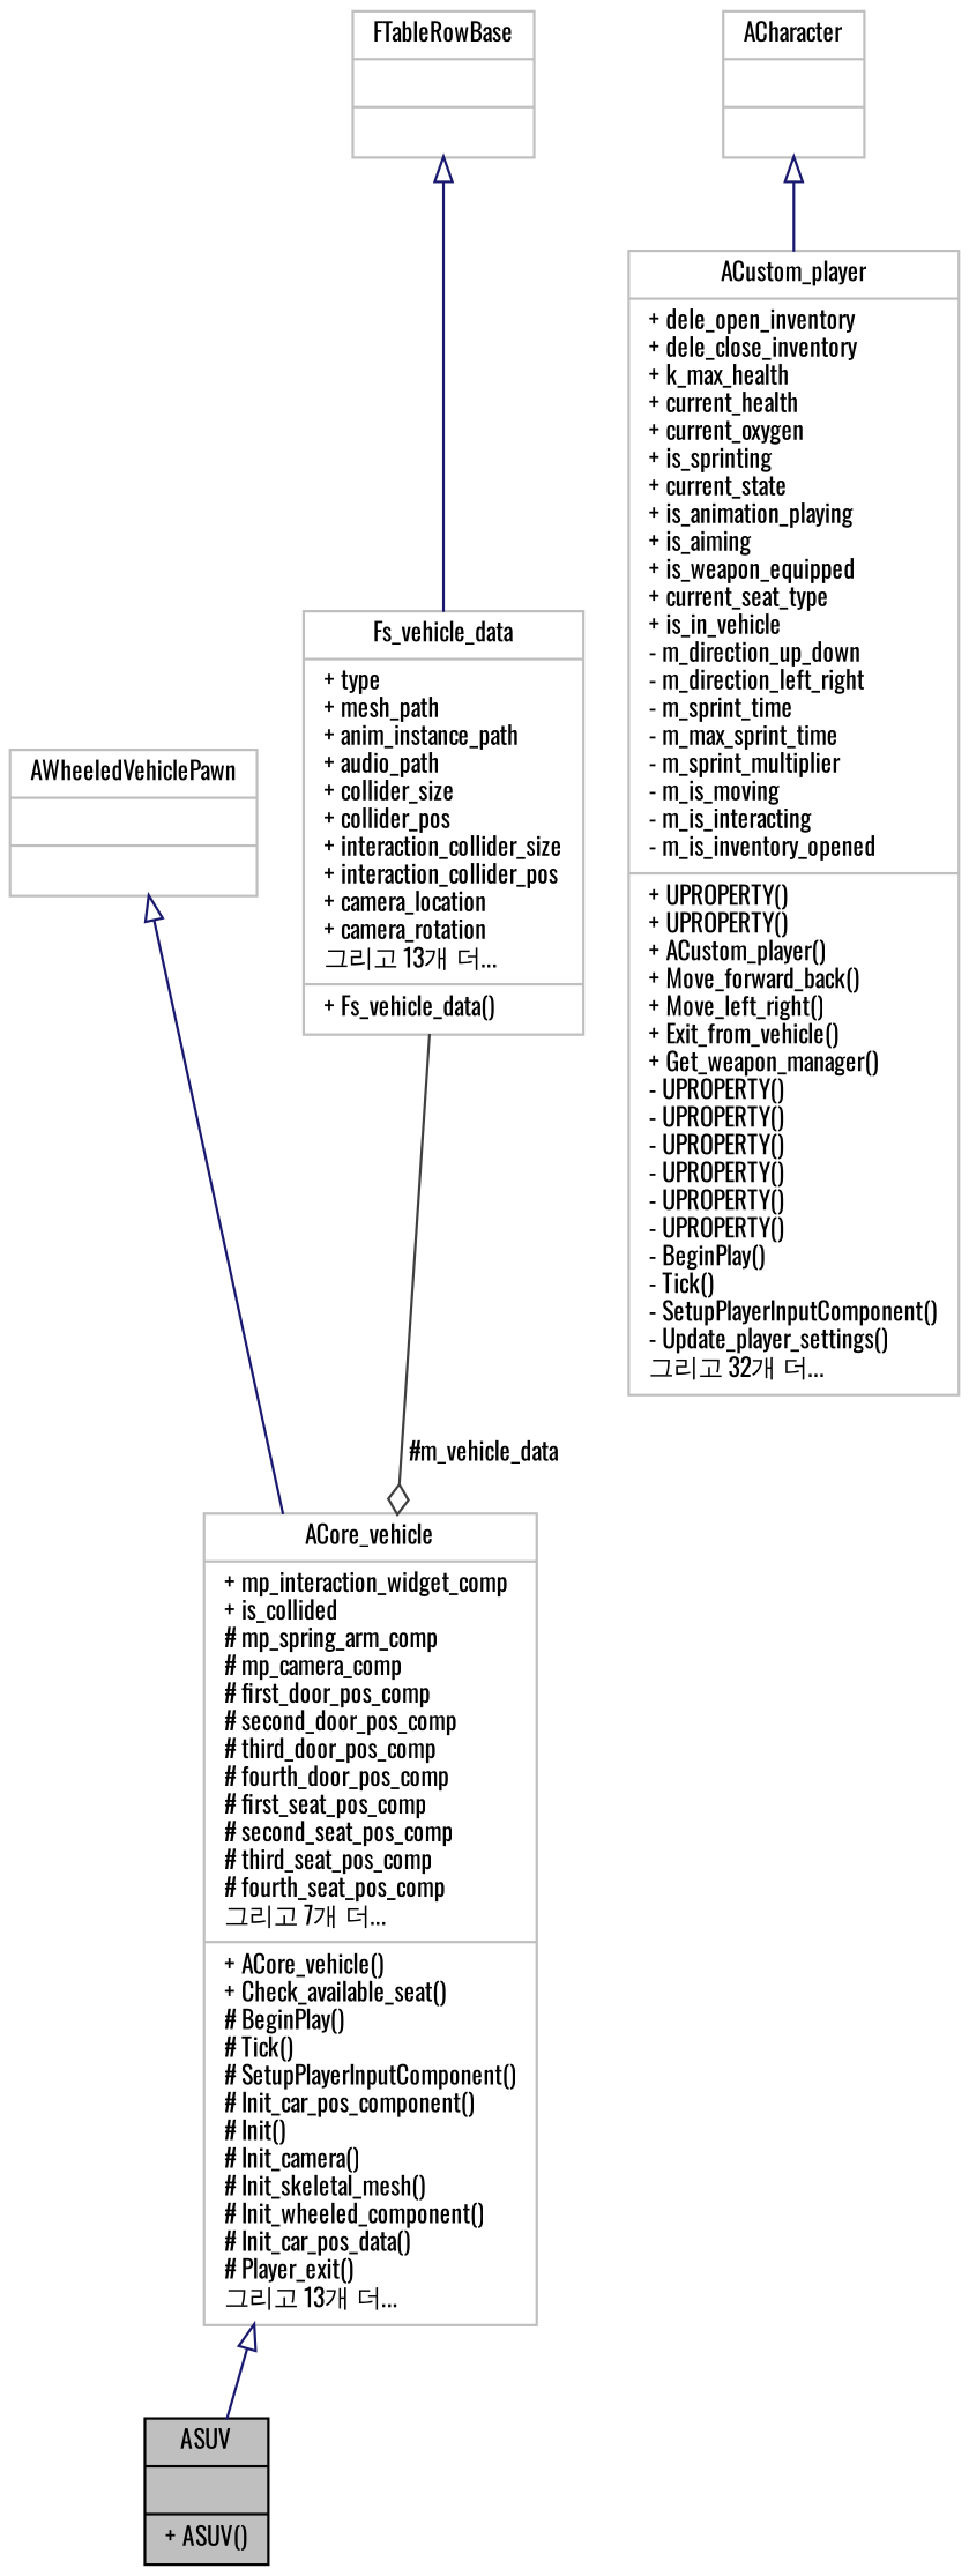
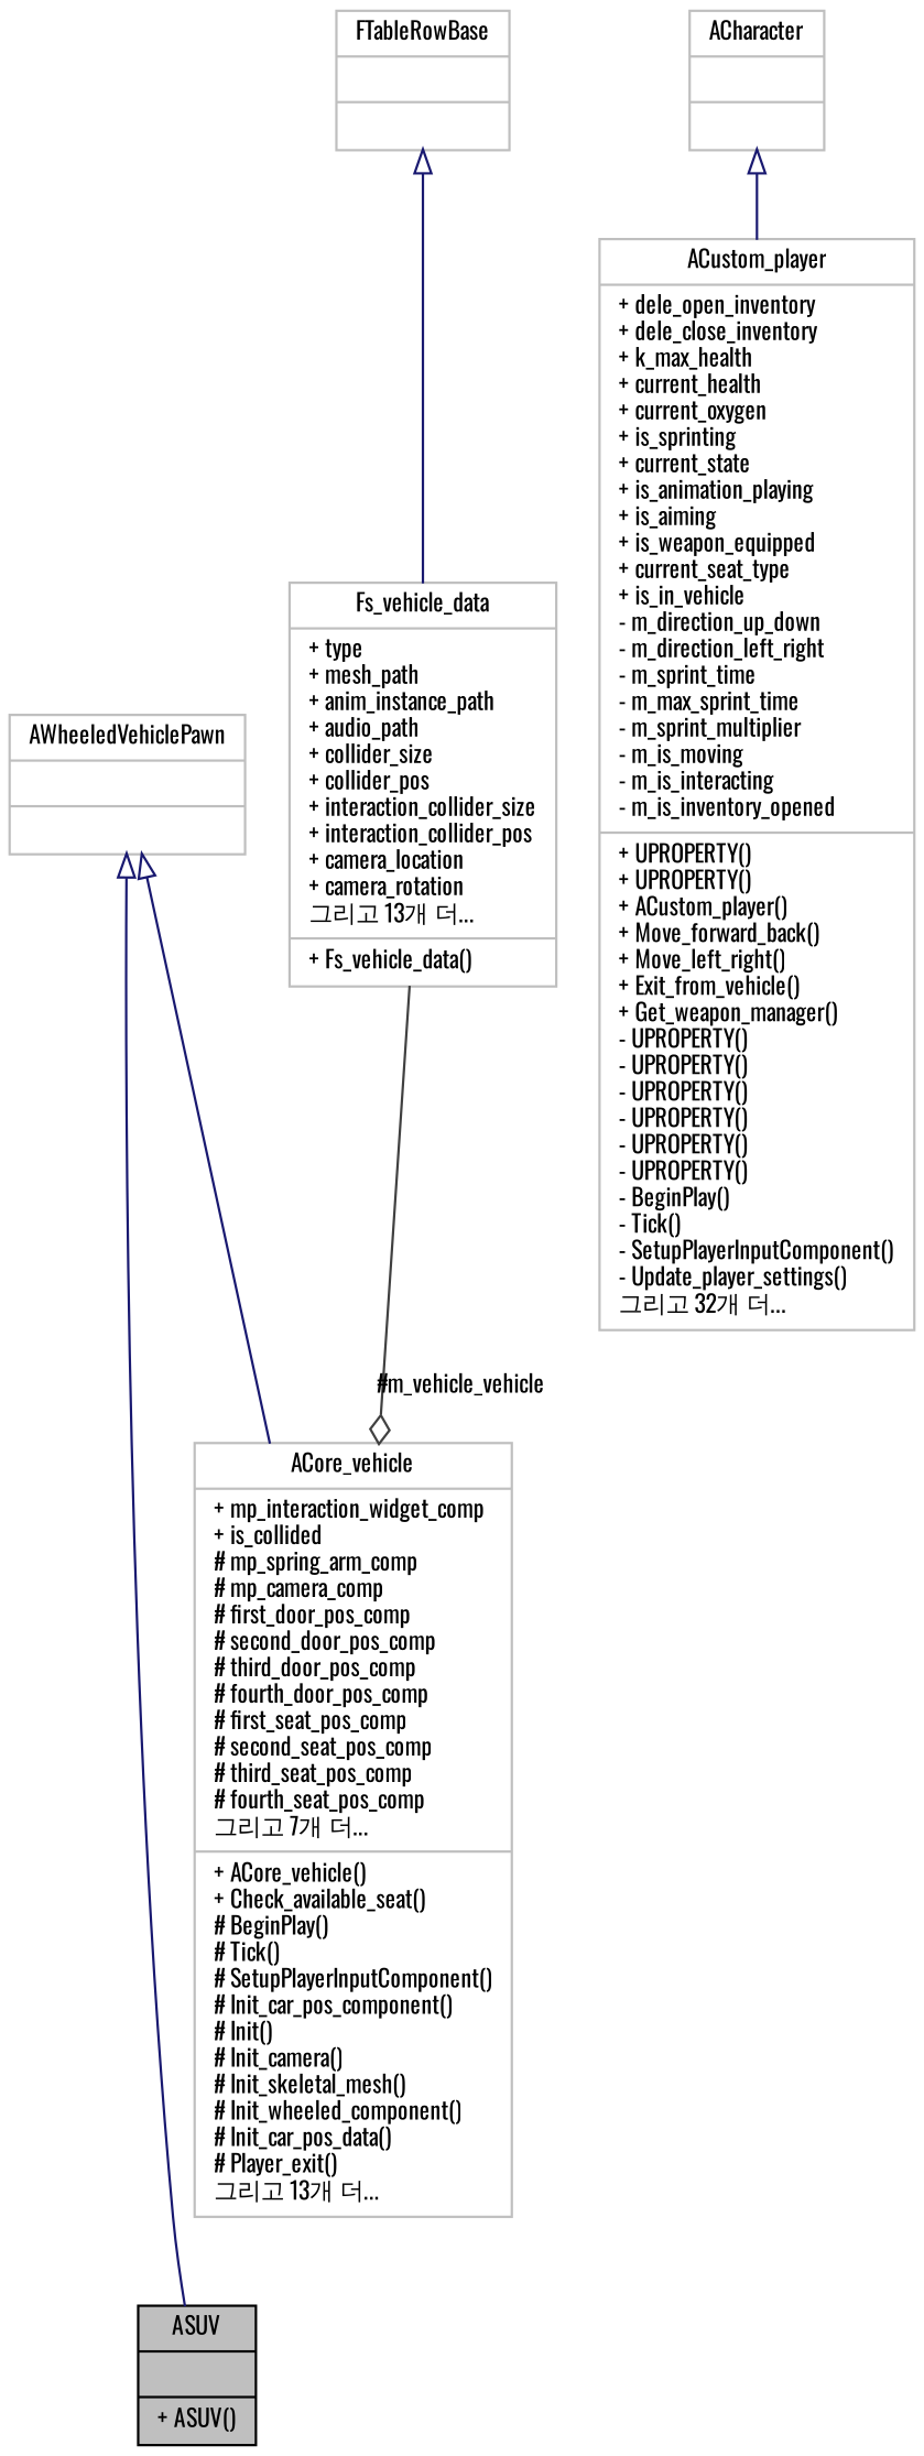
  digraph {
    fontname=Oswald
    node [color=grey75 fillcolor=white fontname=Oswald fontsize=10 shape=record style=filled]
    edge [arrowtail=onormal color=midnightblue dir=back fontname=Oswald fontsize=10 labelfontname=Helvetica labelfontsize=10 style=solid]
    n1 [color=black fillcolor=grey75 fontcolor=black height=0.2 label="{ASUV\n||+ ASUV()\l}" width=0.4]
    n2 [height=0.2 label="{ACore_vehicle\n|+ mp_interaction_widget_comp\l+ is_collided\l# mp_spring_arm_comp\l# mp_camera_comp\l# first_door_pos_comp\l# second_door_pos_comp\l# third_door_pos_comp\l# fourth_door_pos_comp\l# first_seat_pos_comp\l# second_seat_pos_comp\l# third_seat_pos_comp\l# fourth_seat_pos_comp\l그리고 7개 더...\l|+ ACore_vehicle()\l+ Check_available_seat()\l# BeginPlay()\l# Tick()\l# SetupPlayerInputComponent()\l# Init_car_pos_component()\l# Init()\l# Init_camera()\l# Init_skeletal_mesh()\l# Init_wheeled_component()\l# Init_car_pos_data()\l# Player_exit()\l그리고 13개 더...\l}" width=0.4]
    n3 [height=0.2 label="{AWheeledVehiclePawn\n||}" width=0.4]
    n4 [height=0.2 label="{ACustom_player\n|+ dele_open_inventory\l+ dele_close_inventory\l+ k_max_health\l+ current_health\l+ current_oxygen\l+ is_sprinting\l+ current_state\l+ is_animation_playing\l+ is_aiming\l+ is_weapon_equipped\l+ current_seat_type\l+ is_in_vehicle\l- m_direction_up_down\l- m_direction_left_right\l- m_sprint_time\l- m_max_sprint_time\l- m_sprint_multiplier\l- m_is_moving\l- m_is_interacting\l- m_is_inventory_opened\l|+ UPROPERTY()\l+ UPROPERTY()\l+ ACustom_player()\l+ Move_forward_back()\l+ Move_left_right()\l+ Exit_from_vehicle()\l+ Get_weapon_manager()\l- UPROPERTY()\l- UPROPERTY()\l- UPROPERTY()\l- UPROPERTY()\l- UPROPERTY()\l- UPROPERTY()\l- BeginPlay()\l- Tick()\l- SetupPlayerInputComponent()\l- Update_player_settings()\l그리고 32개 더...\l}" width=0.4]
    n5 [height=0.2 label="{ACharacter\n||}" width=0.4]
    n6 [height=0.2 label="{Fs_vehicle_data\n|+ type\l+ mesh_path\l+ anim_instance_path\l+ audio_path\l+ collider_size\l+ collider_pos\l+ interaction_collider_size\l+ interaction_collider_pos\l+ camera_location\l+ camera_rotation\l그리고 13개 더...\l|+ Fs_vehicle_data()\l}" width=0.4]
    n7 [height=0.2 label="{FTableRowBase\n||}" width=0.4]
-   n2 -> n1
+   n3 -> n1
    n3 -> n2
    n5 -> n4
-   n6 -> n2 [arrowhead=odiamond color=grey25 label=" #m_vehicle_data" arrowtail="" dir=""]
+   n6 -> n2 [arrowhead=odiamond color=grey25 label=" #m_vehicle_vehicle" arrowtail="" dir=""]
    n7 -> n6
  }
